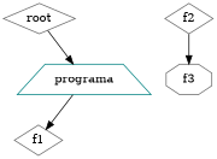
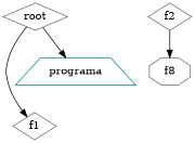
  digraph {
    fontname="DejaVu Serif"
    node [color=gray40 fontname="DejaVu Serif" shape=diamond]
    edge [fontname="DejaVu Serif" style=solid]
    n1 [label=f1]
    n2 [label=f2]
-   n3 [label=f3 shape=octagon]
+   n3 [label=f8 shape=octagon]
    n4 [color=teal label=programa shape=trapezium]
    n5 [label=root]
    n2 -> n3
-   n4 -> n1
+   n5 -> n1
    n5 -> n4
  }
